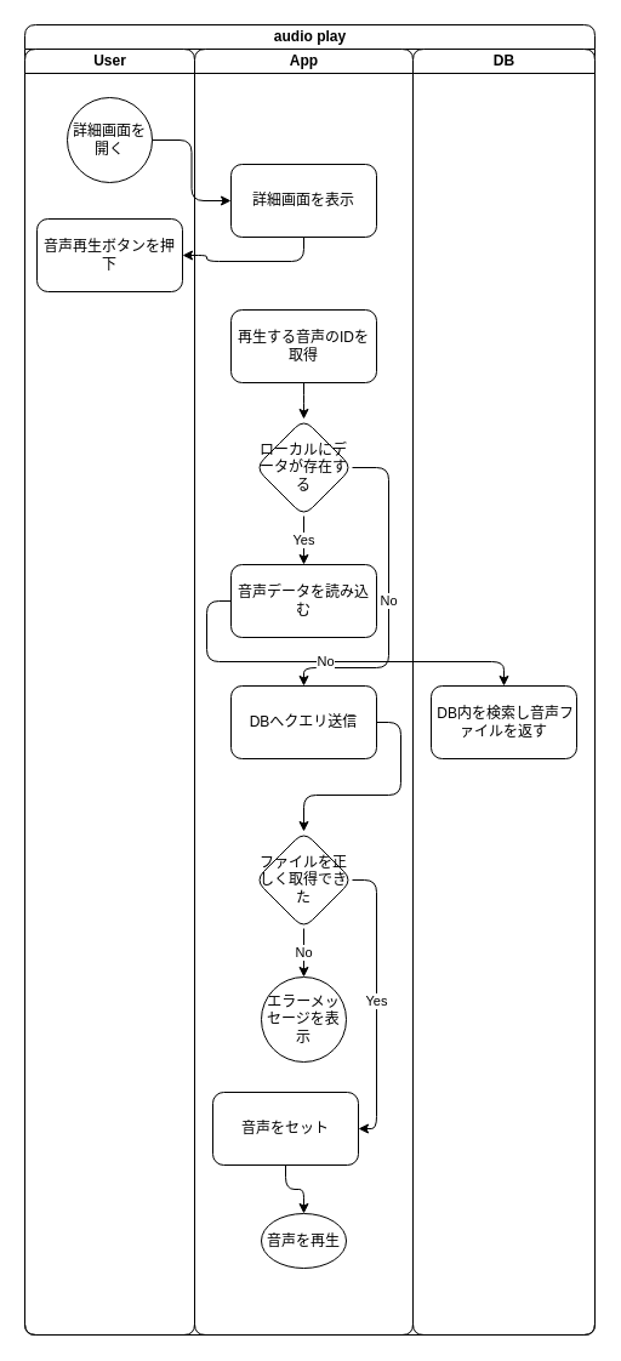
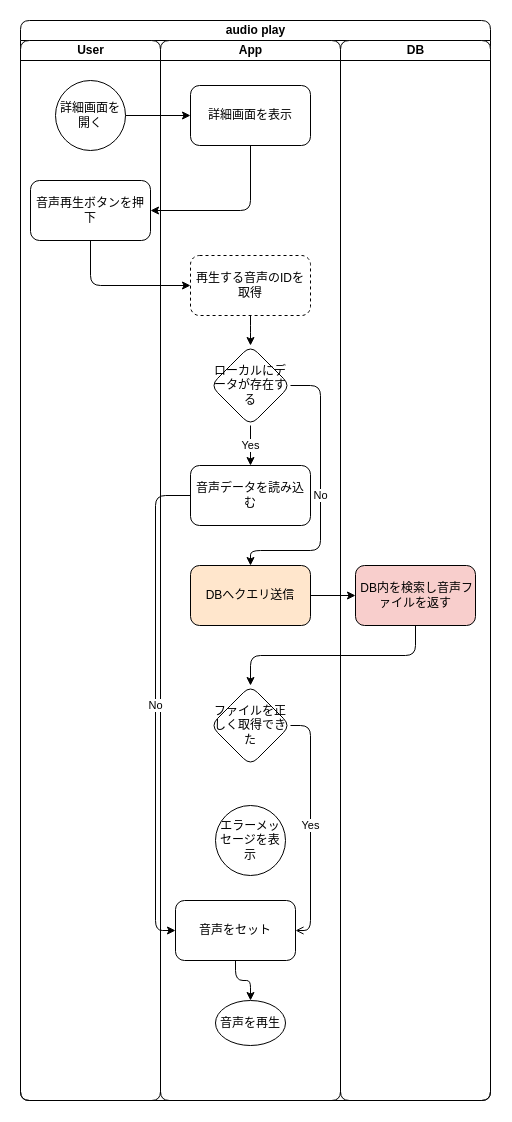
  <mxCell id="0" />
  <mxCell id="1" parent="0" />
  <mxCell id="2" value="audio play" style="swimlane;childLayout=stackLayout;resizeParent=1;resizeParentMax=0;startSize=20;html=1;rounded=1;" parent="1" vertex="1"><mxGeometry x="20" y="20" width="470" height="1080" as="geometry" /></mxCell>
  <mxCell id="3" value="User" style="swimlane;startSize=20;html=1;rounded=1;" parent="2" vertex="1"><mxGeometry y="20" width="140" height="1060" as="geometry" /></mxCell>
  <mxCell id="4" value="詳細画面を開く" style="ellipse;whiteSpace=wrap;html=1;rounded=1;" parent="3" vertex="1"><mxGeometry x="35" y="40" width="70" height="70" as="geometry" /></mxCell>
  <mxCell id="5" value="音声再生ボタンを押下" style="whiteSpace=wrap;html=1;rounded=1;" parent="3" vertex="1"><mxGeometry x="10" y="140" width="120" height="60" as="geometry" /></mxCell>
  <mxCell id="6" value="App" style="swimlane;startSize=20;html=1;rounded=1;" parent="2" vertex="1"><mxGeometry x="140" y="20" width="180" height="1060" as="geometry" /></mxCell>
- <mxCell id="7" value="詳細画面を表示" style="whiteSpace=wrap;html=1;rounded=1;" parent="6" vertex="1"><mxGeometry x="30" y="95" width="120" height="60" as="geometry" /></mxCell>
- <mxCell id="8" value="No" style="edgeStyle=orthogonalEdgeStyle;rounded=1;orthogonalLoop=1;jettySize=auto;html=1;exitX=0.5;exitY=1;exitDx=0;exitDy=0;" edge="1" parent="6" source="10" target="11"><mxGeometry relative="1" as="geometry" /></mxCell>
- <mxCell id="9" value="Yes" style="edgeStyle=orthogonalEdgeStyle;rounded=1;orthogonalLoop=1;jettySize=auto;html=1;exitX=1;exitY=0.5;exitDx=0;exitDy=0;entryX=1;entryY=0.5;entryDx=0;entryDy=0;" edge="1" parent="6" source="10" target="19"><mxGeometry relative="1" as="geometry" /></mxCell>
+ <mxCell id="7" value="詳細画面を表示" style="whiteSpace=wrap;html=1;rounded=1;" parent="6" vertex="1"><mxGeometry x="30" y="45" width="120" height="60" as="geometry" /></mxCell>
+ <mxCell id="9" value="Yes" style="edgeStyle=orthogonalEdgeStyle;rounded=1;orthogonalLoop=1;jettySize=auto;html=1;exitX=1;exitY=0.5;exitDx=0;exitDy=0;entryX=1;entryY=0.5;entryDx=0;entryDy=0;endArrow=open;" edge="1" parent="6" source="10" target="19"><mxGeometry relative="1" as="geometry" /></mxCell>
  <mxCell id="10" value="ファイルを正しく取得できた" style="rhombus;whiteSpace=wrap;html=1;rounded=1;" parent="6" vertex="1"><mxGeometry x="50" y="645" width="80" height="80" as="geometry" /></mxCell>
  <mxCell id="11" value="エラーメッセージを表示" style="ellipse;whiteSpace=wrap;html=1;rounded=1;" parent="6" vertex="1"><mxGeometry x="55" y="765" width="70" height="70" as="geometry" /></mxCell>
  <mxCell id="12" value="" style="edgeStyle=orthogonalEdgeStyle;rounded=1;orthogonalLoop=1;jettySize=auto;html=1;" edge="1" parent="6" source="13" target="16"><mxGeometry relative="1" as="geometry" /></mxCell>
- <mxCell id="13" value="再生する音声のIDを取得" style="whiteSpace=wrap;html=1;rounded=1;" vertex="1" parent="6"><mxGeometry x="30" y="215" width="120" height="60" as="geometry" /></mxCell>
+ <mxCell id="13" value="再生する音声のIDを取得" style="whiteSpace=wrap;html=1;rounded=1;dashed=1;" vertex="1" parent="6"><mxGeometry x="30" y="215" width="120" height="60" as="geometry" /></mxCell>
  <mxCell id="14" value="Yes" style="edgeStyle=orthogonalEdgeStyle;rounded=1;orthogonalLoop=1;jettySize=auto;html=1;exitX=0.5;exitY=1;exitDx=0;exitDy=0;entryX=0.5;entryY=0;entryDx=0;entryDy=0;" edge="1" parent="6" source="16" target="21"><mxGeometry relative="1" as="geometry" /></mxCell>
  <mxCell id="15" value="No" style="edgeStyle=orthogonalEdgeStyle;rounded=1;orthogonalLoop=1;jettySize=auto;html=1;exitX=1;exitY=0.5;exitDx=0;exitDy=0;entryX=0.5;entryY=0;entryDx=0;entryDy=0;" edge="1" parent="6" source="16" target="17"><mxGeometry relative="1" as="geometry"><Array as="points"><mxPoint x="160" y="345" /><mxPoint x="160" y="510" /><mxPoint x="90" y="510" /></Array></mxGeometry></mxCell>
  <mxCell id="16" value="ローカルにデータが存在する" style="rhombus;whiteSpace=wrap;html=1;rounded=1;" vertex="1" parent="6"><mxGeometry x="50" y="305" width="80" height="80" as="geometry" /></mxCell>
- <mxCell id="17" value="DBへクエリ送信" style="whiteSpace=wrap;html=1;rounded=1;" vertex="1" parent="6"><mxGeometry x="30" y="525" width="120" height="60" as="geometry" /></mxCell>
+ <mxCell id="17" value="DBへクエリ送信" style="whiteSpace=wrap;html=1;rounded=1;fillColor=#ffe6cc;" vertex="1" parent="6"><mxGeometry x="30" y="525" width="120" height="60" as="geometry" /></mxCell>
  <mxCell id="18" value="" style="edgeStyle=orthogonalEdgeStyle;rounded=1;orthogonalLoop=1;jettySize=auto;html=1;" edge="1" parent="6" source="19" target="22"><mxGeometry relative="1" as="geometry" /></mxCell>
  <mxCell id="19" value="音声をセット" style="whiteSpace=wrap;html=1;rounded=1;" vertex="1" parent="6"><mxGeometry x="15" y="860" width="120" height="60" as="geometry" /></mxCell>
- <mxCell id="20" value="No" style="edgeStyle=orthogonalEdgeStyle;rounded=1;orthogonalLoop=1;jettySize=auto;html=1;exitX=0;exitY=0.5;exitDx=0;exitDy=0;" edge="1" parent="6" source="21" target="24"><mxGeometry relative="1" as="geometry" /></mxCell>
+ <mxCell id="20" value="No" style="edgeStyle=orthogonalEdgeStyle;rounded=1;orthogonalLoop=1;jettySize=auto;html=1;exitX=0;exitY=0.5;exitDx=0;exitDy=0;entryX=0;entryY=0.5;entryDx=0;entryDy=0;" edge="1" parent="6" source="21" target="19"><mxGeometry relative="1" as="geometry" /></mxCell>
  <mxCell id="21" value="音声データを読み込む" style="whiteSpace=wrap;html=1;rounded=1;" vertex="1" parent="6"><mxGeometry x="30" y="425" width="120" height="60" as="geometry" /></mxCell>
  <mxCell id="22" value="音声を再生" style="ellipse;whiteSpace=wrap;html=1;rounded=1;" vertex="1" parent="6"><mxGeometry x="55" y="960" width="70" height="45" as="geometry" /></mxCell>
  <mxCell id="23" value="DB" style="swimlane;startSize=20;html=1;rounded=1;" parent="2" vertex="1"><mxGeometry x="320" y="20" width="150" height="1060" as="geometry" /></mxCell>
- <mxCell id="24" value="&amp;nbsp;DB内を検索し音声ファイルを返す" style="whiteSpace=wrap;html=1;rounded=1;" parent="23" vertex="1"><mxGeometry x="15" y="525" width="120" height="60" as="geometry" /></mxCell>
+ <mxCell id="24" value="&amp;nbsp;DB内を検索し音声ファイルを返す" style="whiteSpace=wrap;html=1;rounded=1;fillColor=#f8cecc;" parent="23" vertex="1"><mxGeometry x="15" y="525" width="120" height="60" as="geometry" /></mxCell>
  <mxCell id="25" style="edgeStyle=orthogonalEdgeStyle;rounded=1;orthogonalLoop=1;jettySize=auto;html=1;exitX=0.5;exitY=1;exitDx=0;exitDy=0;entryX=1;entryY=0.5;entryDx=0;entryDy=0;" parent="2" source="7" target="5" edge="1"><mxGeometry relative="1" as="geometry" /></mxCell>
+ <mxCell id="26" style="edgeStyle=orthogonalEdgeStyle;rounded=1;orthogonalLoop=1;jettySize=auto;html=1;exitX=0.5;exitY=1;exitDx=0;exitDy=0;entryX=0;entryY=0.5;entryDx=0;entryDy=0;" edge="1" parent="2" source="5" target="13"><mxGeometry relative="1" as="geometry" /></mxCell>
+ <mxCell id="27" style="edgeStyle=orthogonalEdgeStyle;rounded=1;orthogonalLoop=1;jettySize=auto;html=1;exitX=0.5;exitY=1;exitDx=0;exitDy=0;" edge="1" parent="2" source="24" target="10"><mxGeometry relative="1" as="geometry" /></mxCell>
  <mxCell id="28" style="edgeStyle=orthogonalEdgeStyle;rounded=1;orthogonalLoop=1;jettySize=auto;html=1;exitX=1;exitY=0.5;exitDx=0;exitDy=0;" edge="1" parent="2" source="4" target="7"><mxGeometry relative="1" as="geometry" /></mxCell>
- <mxCell id="29" style="edgeStyle=orthogonalEdgeStyle;rounded=1;orthogonalLoop=1;jettySize=auto;html=1;exitX=1;exitY=0.5;exitDx=0;exitDy=0;" edge="1" parent="2" source="17" target="10"><mxGeometry relative="1" as="geometry" /></mxCell>
+ <mxCell id="29" style="edgeStyle=orthogonalEdgeStyle;rounded=1;orthogonalLoop=1;jettySize=auto;html=1;exitX=1;exitY=0.5;exitDx=0;exitDy=0;entryX=0;entryY=0.5;entryDx=0;entryDy=0;" edge="1" parent="2" source="17" target="24"><mxGeometry relative="1" as="geometry" /></mxCell>
